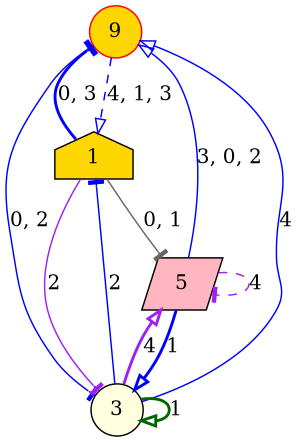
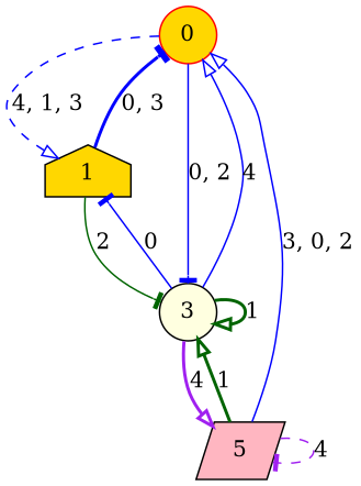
  digraph {
    node [fillcolor=gold shape=circle style=filled]
    edge [arrowhead=onormal color=blue style=solid]
-   n1 [color=red label=9]
+   n1 [color=red label=0]
    n2 [label=1 shape=house]
    n3 [fillcolor=lightyellow label=3]
    n4 [fillcolor=lightpink label=5 shape=parallelogram]
    n1 -> n2 [label="4, 1, 3" style=dashed]
    n1 -> n3 [arrowhead=tee label="0, 2"]
    n2 -> n1 [arrowhead=tee label="0, 3" style=bold]
-   n2 -> n3 [arrowhead=tee color=purple label=2]
-   n2 -> n4 [arrowhead=tee color=gray40 label="0, 1"]
+   n2 -> n3 [arrowhead=tee color=darkgreen label=2]
    n3 -> n1 [label=4]
-   n3 -> n2 [arrowhead=tee label=2]
+   n3 -> n2 [arrowhead=tee label=0]
    n3 -> n3 [color=darkgreen label=1 style=bold]
    n3 -> n4 [color=purple label=4 style=bold]
    n4 -> n1 [label="3, 0, 2"]
-   n4 -> n3 [label=1 style=bold]
+   n4 -> n3 [color=darkgreen label=1 style=bold]
    n4 -> n4 [arrowhead=tee color=purple label=4 style=dashed]
  }
